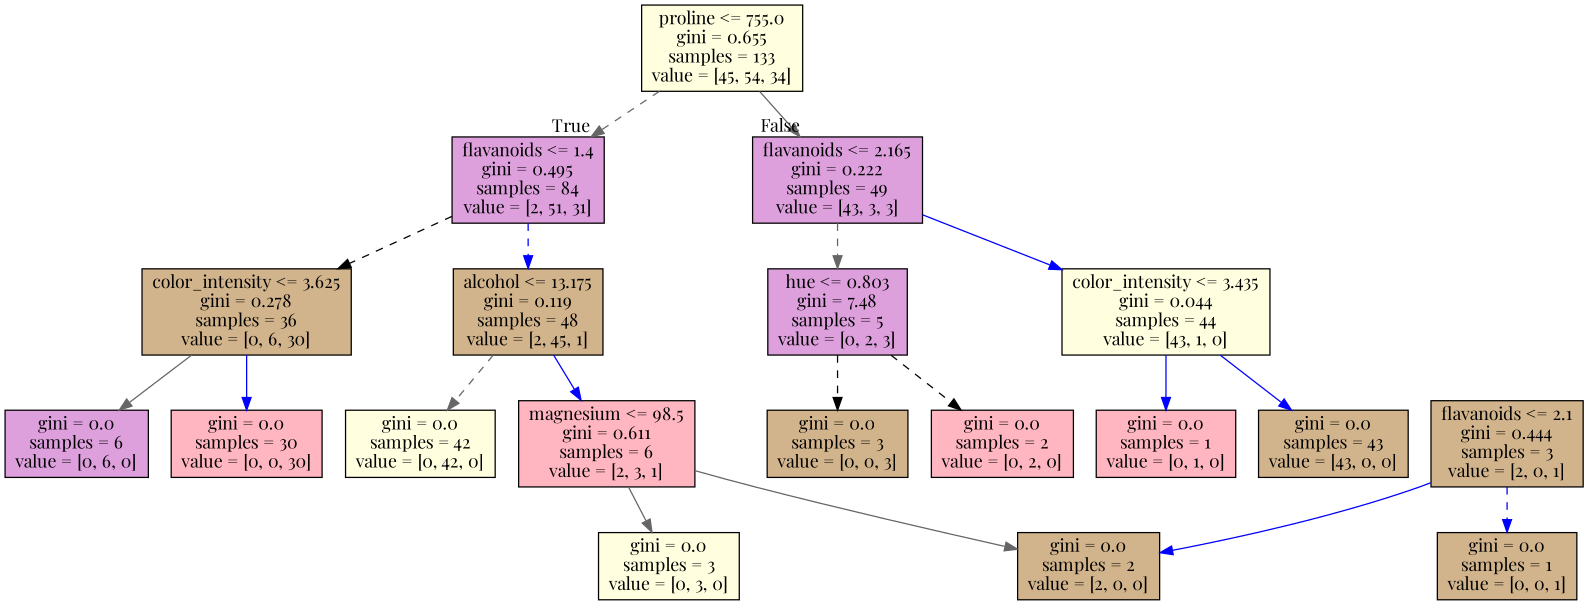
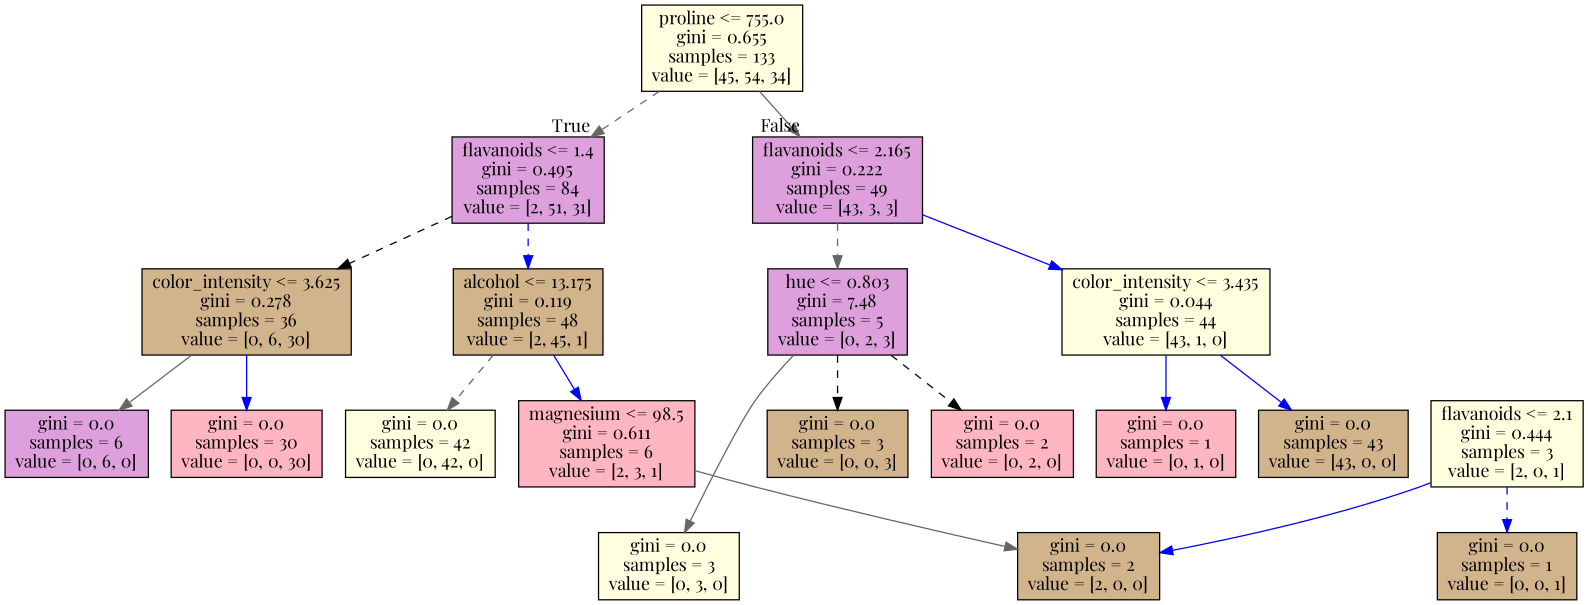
  digraph {
    fontname="Playfair Display"
    node [fillcolor=tan fontname="Playfair Display" shape=box style=filled]
    edge [color=blue fontname="Playfair Display" style=solid]
    n1 [fillcolor=lightyellow label="proline <= 755.0\ngini = 0.655\nsamples = 133\nvalue = [45, 54, 34]"]
    n2 [fillcolor=plum label="flavanoids <= 1.4\ngini = 0.495\nsamples = 84\nvalue = [2, 51, 31]"]
    n3 [fillcolor=plum label="flavanoids <= 2.165\ngini = 0.222\nsamples = 49\nvalue = [43, 3, 3]"]
    n4 [label="color_intensity <= 3.625\ngini = 0.278\nsamples = 36\nvalue = [0, 6, 30]"]
    n5 [label="alcohol <= 13.175\ngini = 0.119\nsamples = 48\nvalue = [2, 45, 1]"]
    n6 [fillcolor=plum label="hue <= 0.803\ngini = 7.48\nsamples = 5\nvalue = [0, 2, 3]"]
    n7 [fillcolor=lightyellow label="color_intensity <= 3.435\ngini = 0.044\nsamples = 44\nvalue = [43, 1, 0]"]
    n8 [fillcolor=plum label="gini = 0.0\nsamples = 6\nvalue = [0, 6, 0]"]
    n9 [fillcolor=lightpink label="gini = 0.0\nsamples = 30\nvalue = [0, 0, 30]"]
    n10 [fillcolor=lightyellow label="gini = 0.0\nsamples = 42\nvalue = [0, 42, 0]"]
    n11 [fillcolor=lightpink label="magnesium <= 98.5\ngini = 0.611\nsamples = 6\nvalue = [2, 3, 1]"]
    n12 [fillcolor=lightyellow label="gini = 0.0\nsamples = 3\nvalue = [0, 3, 0]"]
    n13 [label="gini = 0.0\nsamples = 2\nvalue = [2, 0, 0]"]
-   n14 [label="flavanoids <= 2.1\ngini = 0.444\nsamples = 3\nvalue = [2, 0, 1]"]
+   n14 [fillcolor=lightyellow label="flavanoids <= 2.1\ngini = 0.444\nsamples = 3\nvalue = [2, 0, 1]"]
    n15 [label="gini = 0.0\nsamples = 1\nvalue = [0, 0, 1]"]
    n16 [label="gini = 0.0\nsamples = 3\nvalue = [0, 0, 3]"]
    n17 [fillcolor=lightpink label="gini = 0.0\nsamples = 2\nvalue = [0, 2, 0]"]
    n18 [fillcolor=lightpink label="gini = 0.0\nsamples = 1\nvalue = [0, 1, 0]"]
    n19 [label="gini = 0.0\nsamples = 43\nvalue = [43, 0, 0]"]
    n1 -> n2 [color=gray40 headlabel=True labelangle=45 labeldistance=2.5 style=dashed]
    n1 -> n3 [color=gray40 headlabel=False labelangle=-45 labeldistance=2.5]
    n2 -> n4 [color=black style=dashed]
    n2 -> n5 [style=dashed]
    n3 -> n6 [color=gray40 style=dashed]
    n3 -> n7
    n4 -> n8 [color=gray40]
    n4 -> n9
    n5 -> n10 [color=gray40 style=dashed]
    n5 -> n11
    n6 -> n16 [color=black style=dashed]
    n6 -> n17 [color=black style=dashed]
    n7 -> n18
    n7 -> n19
-   n11 -> n12 [color=gray40]
+   n6 -> n12 [color=gray40]
    n11 -> n13 [color=gray40]
    n14 -> n13
    n14 -> n15 [style=dashed]
  }
